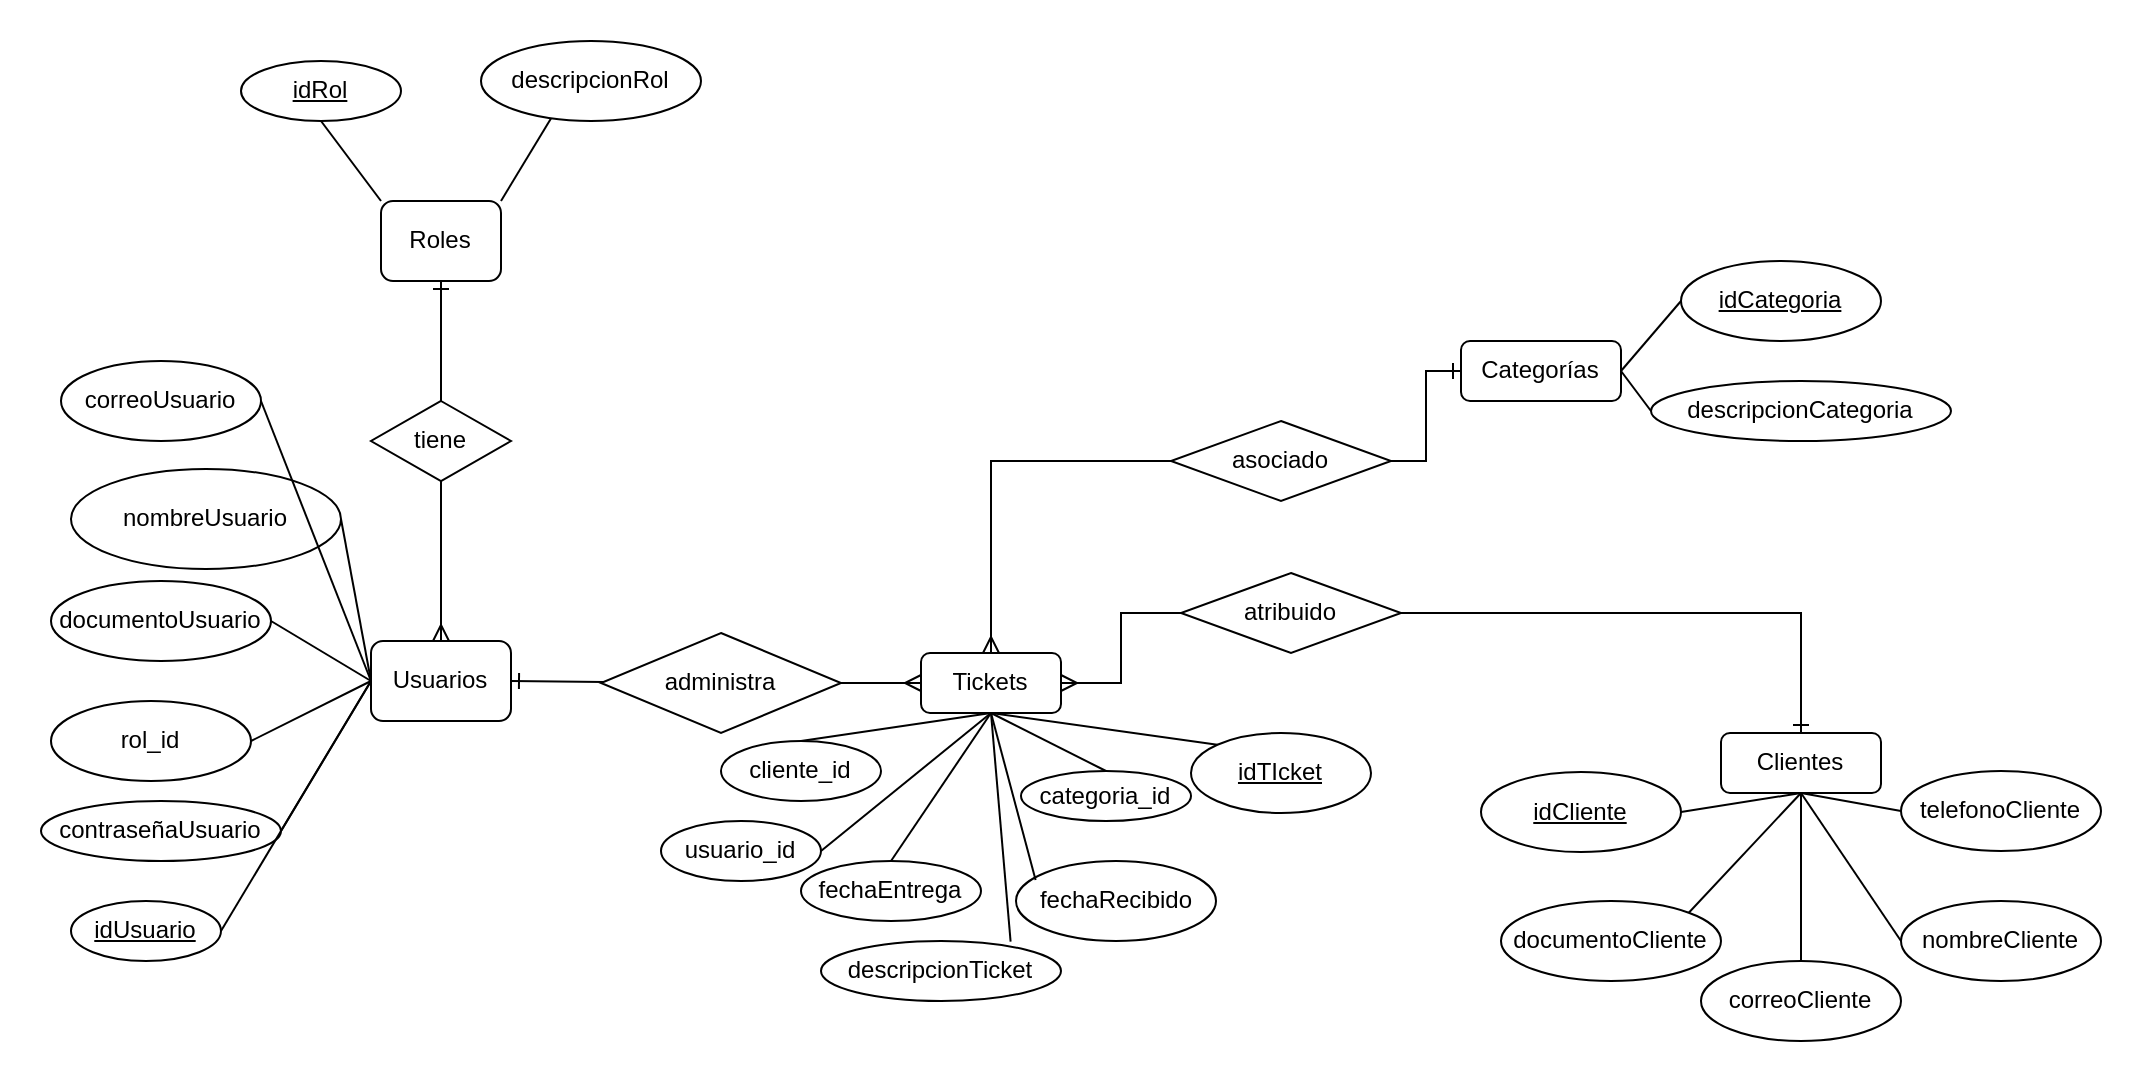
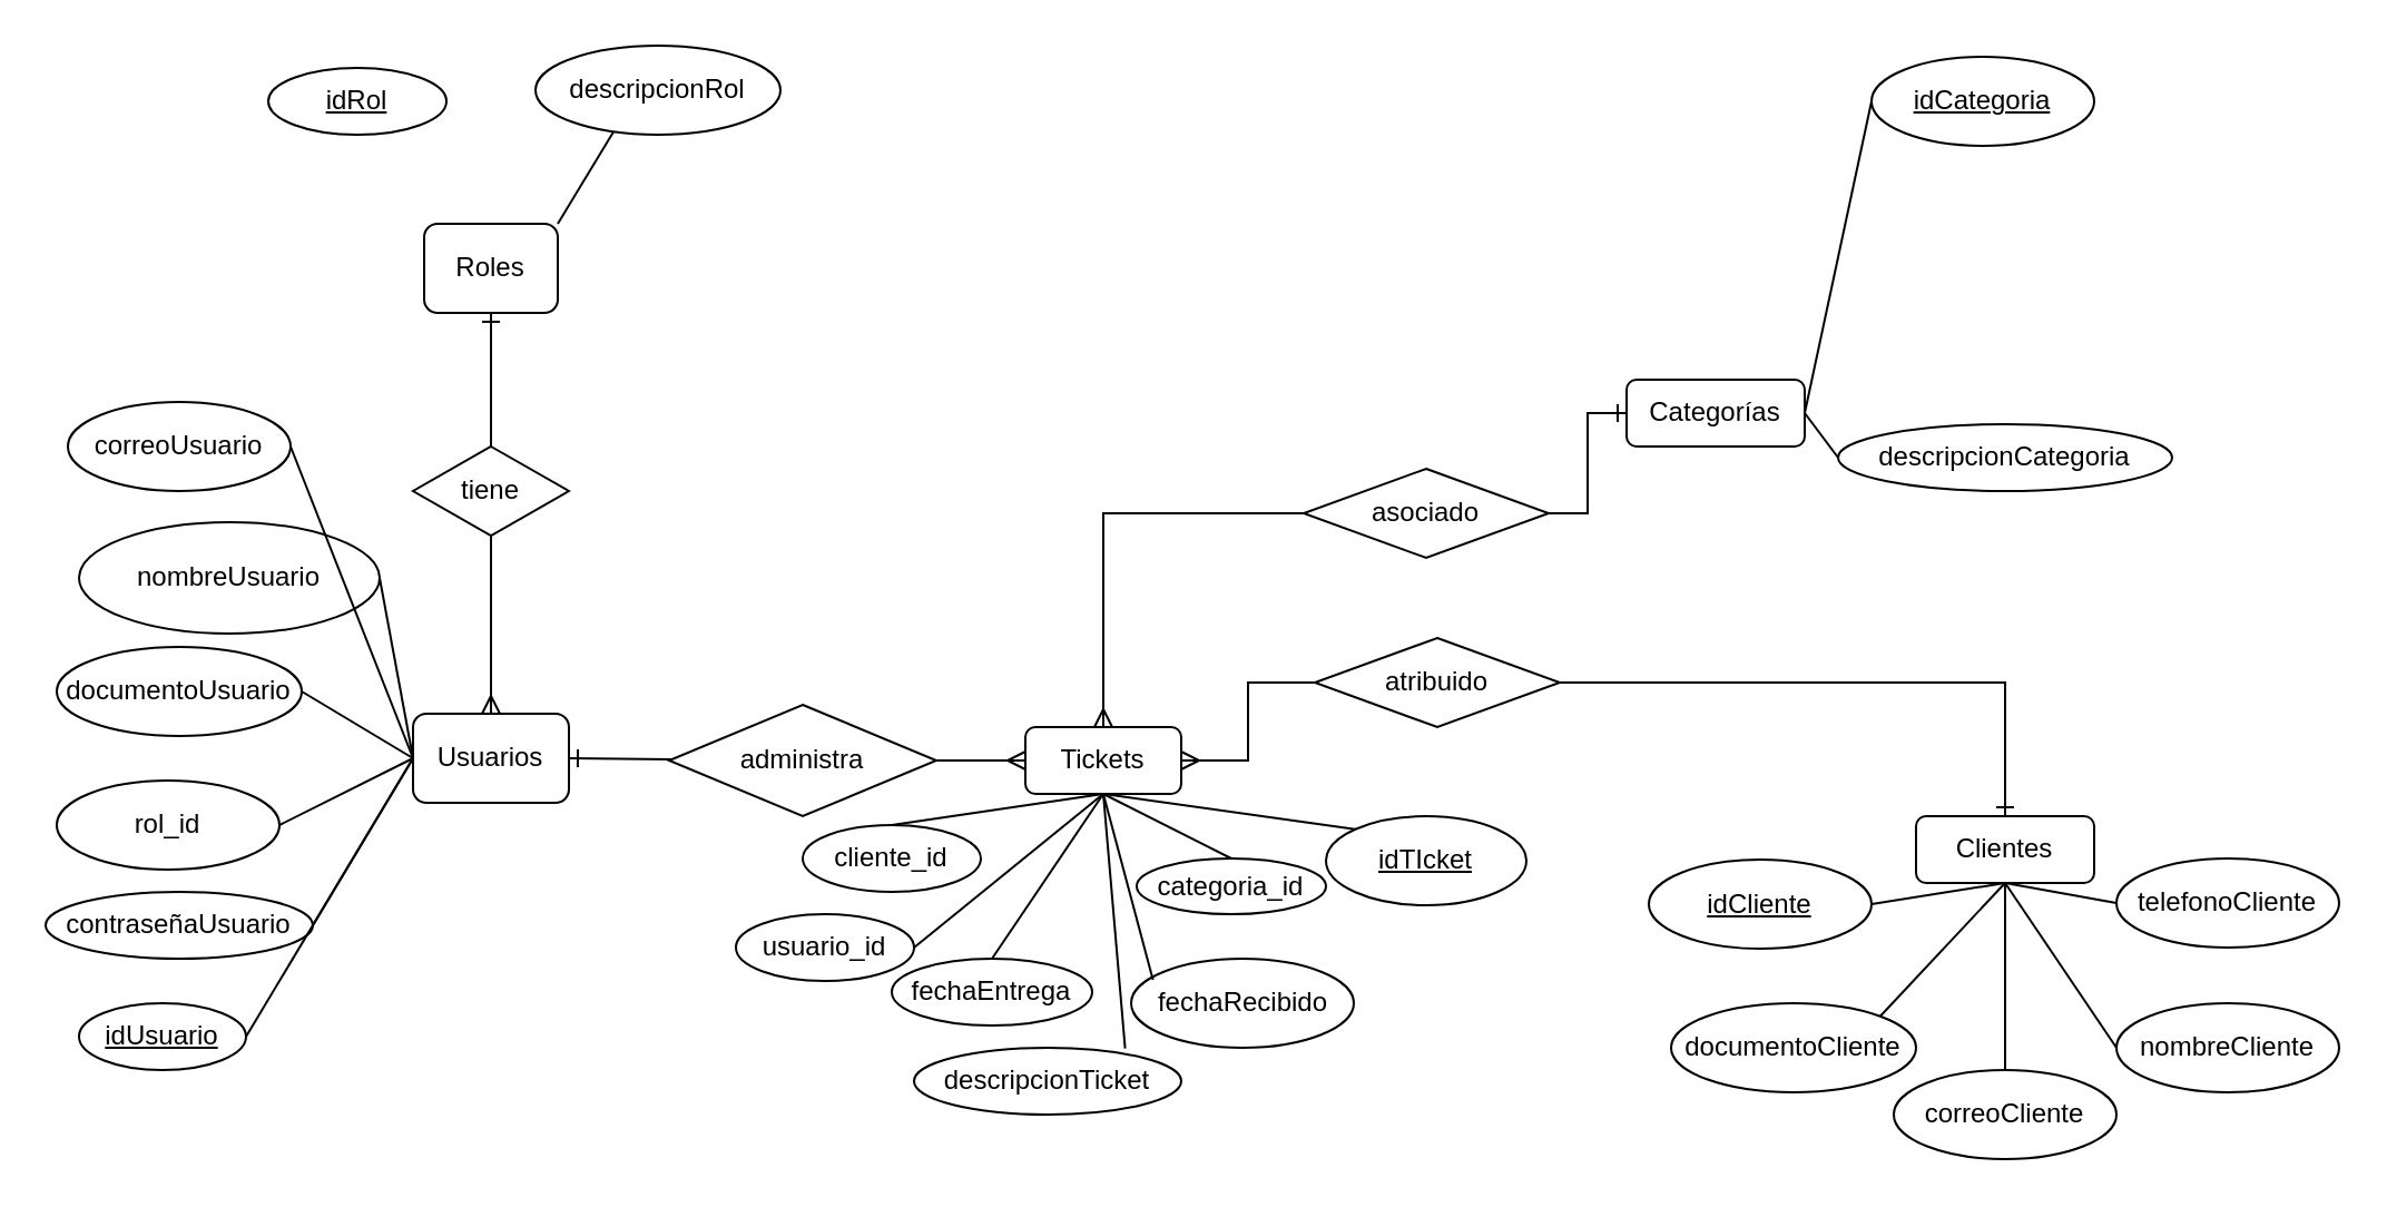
  <mxCell id="0" />
  <mxCell id="1" parent="0" />
  <mxCell id="2" value="Roles" style="rounded=1;whiteSpace=wrap;html=1;" parent="1" vertex="1"><mxGeometry x="190" y="100" width="60" height="40" as="geometry" /></mxCell>
  <mxCell id="3" value="&lt;u&gt;idRol&lt;/u&gt;" style="ellipse;whiteSpace=wrap;html=1;" parent="1" vertex="1"><mxGeometry x="120" y="30" width="80" height="30" as="geometry" /></mxCell>
- <mxCell id="4" value="" style="endArrow=none;html=1;rounded=0;entryX=0.5;entryY=1;entryDx=0;entryDy=0;exitX=0;exitY=0;exitDx=0;exitDy=0;" parent="1" source="2" target="3" edge="1"><mxGeometry width="50" height="50" relative="1" as="geometry"><mxPoint x="70" y="180" as="sourcePoint" /><mxPoint x="120" y="130" as="targetPoint" /></mxGeometry></mxCell>
  <mxCell id="5" value="descripcionRol" style="ellipse;whiteSpace=wrap;html=1;" parent="1" vertex="1"><mxGeometry x="240" y="20" width="110" height="40" as="geometry" /></mxCell>
  <mxCell id="6" value="" style="endArrow=none;html=1;rounded=0;entryX=1;entryY=0;entryDx=0;entryDy=0;exitX=0.318;exitY=0.968;exitDx=0;exitDy=0;exitPerimeter=0;" parent="1" source="5" target="2" edge="1"><mxGeometry width="50" height="50" relative="1" as="geometry"><mxPoint x="240" y="250" as="sourcePoint" /><mxPoint x="290" y="200" as="targetPoint" /></mxGeometry></mxCell>
  <mxCell id="7" value="Usuarios" style="rounded=1;whiteSpace=wrap;html=1;" parent="1" vertex="1"><mxGeometry x="185" y="320" width="70" height="40" as="geometry" /></mxCell>
  <mxCell id="8" value="tiene" style="rhombus;whiteSpace=wrap;html=1;" parent="1" vertex="1"><mxGeometry x="185" y="200" width="70" height="40" as="geometry" /></mxCell>
  <mxCell id="9" value="" style="fontSize=12;html=1;endArrow=ERmany;rounded=0;entryX=0.5;entryY=0;entryDx=0;entryDy=0;exitX=0.5;exitY=1;exitDx=0;exitDy=0;" parent="1" source="8" target="7" edge="1"><mxGeometry width="100" height="100" relative="1" as="geometry"><mxPoint x="190" y="380" as="sourcePoint" /><mxPoint x="290" y="280" as="targetPoint" /></mxGeometry></mxCell>
  <mxCell id="10" value="" style="fontSize=12;html=1;endArrow=ERone;endFill=1;rounded=0;entryX=0.5;entryY=1;entryDx=0;entryDy=0;" parent="1" source="8" target="2" edge="1"><mxGeometry width="100" height="100" relative="1" as="geometry"><mxPoint x="320" y="260" as="sourcePoint" /><mxPoint x="260" y="180" as="targetPoint" /></mxGeometry></mxCell>
  <mxCell id="11" value="idUsuario" style="ellipse;whiteSpace=wrap;html=1;align=center;fontStyle=4;" parent="1" vertex="1"><mxGeometry x="35" y="450" width="75" height="30" as="geometry" /></mxCell>
  <mxCell id="12" value="rol_id" style="ellipse;whiteSpace=wrap;html=1;align=center;" parent="1" vertex="1"><mxGeometry x="25" y="350" width="100" height="40" as="geometry" /></mxCell>
  <mxCell id="13" value="correoUsuario" style="ellipse;whiteSpace=wrap;html=1;align=center;" parent="1" vertex="1"><mxGeometry x="30" y="180" width="100" height="40" as="geometry" /></mxCell>
  <mxCell id="14" value="documentoUsuario" style="ellipse;whiteSpace=wrap;html=1;align=center;" parent="1" vertex="1"><mxGeometry x="25" y="290" width="110" height="40" as="geometry" /></mxCell>
  <mxCell id="15" value="contraseñaUsuario" style="ellipse;whiteSpace=wrap;html=1;align=center;" parent="1" vertex="1"><mxGeometry x="20" y="400" width="120" height="30" as="geometry" /></mxCell>
  <mxCell id="16" value="&lt;u&gt;idTIcket&lt;/u&gt;" style="ellipse;whiteSpace=wrap;html=1;align=center;" parent="1" vertex="1"><mxGeometry x="595" y="366" width="90" height="40" as="geometry" /></mxCell>
  <mxCell id="17" value="nombreUsuario" style="ellipse;whiteSpace=wrap;html=1;align=center;" parent="1" vertex="1"><mxGeometry x="35" y="234" width="135" height="50" as="geometry" /></mxCell>
  <mxCell id="18" value="descripcionTicket" style="ellipse;whiteSpace=wrap;html=1;align=center;" parent="1" vertex="1"><mxGeometry x="410" y="470" width="120" height="30" as="geometry" /></mxCell>
  <mxCell id="19" value="" style="endArrow=none;html=1;rounded=0;entryX=0;entryY=0.5;entryDx=0;entryDy=0;exitX=1;exitY=0.5;exitDx=0;exitDy=0;" parent="1" source="12" target="7" edge="1"><mxGeometry width="50" height="50" relative="1" as="geometry"><mxPoint x="40" y="280" as="sourcePoint" /><mxPoint x="90" y="230" as="targetPoint" /></mxGeometry></mxCell>
  <mxCell id="20" value="" style="endArrow=none;html=1;rounded=0;entryX=0;entryY=0.5;entryDx=0;entryDy=0;exitX=1;exitY=0.5;exitDx=0;exitDy=0;" parent="1" source="17" target="7" edge="1"><mxGeometry width="50" height="50" relative="1" as="geometry"><mxPoint x="150" y="420" as="sourcePoint" /><mxPoint x="200" y="370" as="targetPoint" /></mxGeometry></mxCell>
  <mxCell id="21" value="" style="endArrow=none;html=1;rounded=0;entryX=0;entryY=0.5;entryDx=0;entryDy=0;exitX=1;exitY=0.5;exitDx=0;exitDy=0;" parent="1" source="14" target="7" edge="1"><mxGeometry width="50" height="50" relative="1" as="geometry"><mxPoint x="200" y="430" as="sourcePoint" /><mxPoint x="250" y="380" as="targetPoint" /></mxGeometry></mxCell>
  <mxCell id="22" value="" style="endArrow=none;html=1;rounded=0;entryX=0;entryY=0.5;entryDx=0;entryDy=0;exitX=1;exitY=0.5;exitDx=0;exitDy=0;" parent="1" source="15" target="7" edge="1"><mxGeometry width="50" height="50" relative="1" as="geometry"><mxPoint x="140" y="510" as="sourcePoint" /><mxPoint x="190" y="460" as="targetPoint" /></mxGeometry></mxCell>
  <mxCell id="23" value="" style="endArrow=none;html=1;rounded=0;entryX=0;entryY=0.5;entryDx=0;entryDy=0;exitX=1;exitY=0.5;exitDx=0;exitDy=0;" parent="1" source="11" target="7" edge="1"><mxGeometry width="50" height="50" relative="1" as="geometry"><mxPoint x="380" y="500" as="sourcePoint" /><mxPoint x="430" y="450" as="targetPoint" /></mxGeometry></mxCell>
  <mxCell id="24" value="" style="endArrow=none;html=1;rounded=0;entryX=1;entryY=0.5;entryDx=0;entryDy=0;exitX=0;exitY=0.5;exitDx=0;exitDy=0;" parent="1" source="7" target="13" edge="1"><mxGeometry width="50" height="50" relative="1" as="geometry"><mxPoint x="250" y="320" as="sourcePoint" /><mxPoint x="300" y="270" as="targetPoint" /></mxGeometry></mxCell>
  <mxCell id="25" value="Tickets" style="rounded=1;whiteSpace=wrap;html=1;direction=west;" parent="1" vertex="1"><mxGeometry x="460" y="326" width="70" height="30" as="geometry" /></mxCell>
  <mxCell id="26" value="administra" style="rhombus;whiteSpace=wrap;html=1;" parent="1" vertex="1"><mxGeometry x="300" y="316" width="120" height="50" as="geometry" /></mxCell>
  <mxCell id="27" value="" style="fontSize=12;html=1;endArrow=ERmany;rounded=0;entryX=1;entryY=0.5;entryDx=0;entryDy=0;exitX=1;exitY=0.5;exitDx=0;exitDy=0;" parent="1" source="26" target="25" edge="1"><mxGeometry width="100" height="100" relative="1" as="geometry"><mxPoint x="240" y="456" as="sourcePoint" /><mxPoint x="320" y="536" as="targetPoint" /></mxGeometry></mxCell>
  <mxCell id="28" value="" style="fontSize=12;html=1;endArrow=ERone;endFill=1;rounded=0;entryX=1;entryY=0.5;entryDx=0;entryDy=0;" parent="1" source="26" target="7" edge="1"><mxGeometry width="100" height="100" relative="1" as="geometry"><mxPoint x="240" y="260" as="sourcePoint" /><mxPoint x="240" y="200" as="targetPoint" /></mxGeometry></mxCell>
  <mxCell id="29" value="cliente_id" style="ellipse;whiteSpace=wrap;html=1;align=center;" parent="1" vertex="1"><mxGeometry x="360" y="370" width="80" height="30" as="geometry" /></mxCell>
  <mxCell id="30" value="correoCliente" style="ellipse;whiteSpace=wrap;html=1;align=center;" parent="1" vertex="1"><mxGeometry x="850" y="480" width="100" height="40" as="geometry" /></mxCell>
  <mxCell id="31" value="categoria_id" style="ellipse;whiteSpace=wrap;html=1;align=center;" parent="1" vertex="1"><mxGeometry x="510" y="385" width="85" height="25" as="geometry" /></mxCell>
  <mxCell id="32" value="usuario_id" style="ellipse;whiteSpace=wrap;html=1;align=center;" parent="1" vertex="1"><mxGeometry x="330" y="410" width="80" height="30" as="geometry" /></mxCell>
  <mxCell id="33" value="documentoCliente" style="ellipse;whiteSpace=wrap;html=1;align=center;" parent="1" vertex="1"><mxGeometry x="750" y="450" width="110" height="40" as="geometry" /></mxCell>
  <mxCell id="34" value="telefonoCliente" style="ellipse;whiteSpace=wrap;html=1;align=center;" parent="1" vertex="1"><mxGeometry x="950" y="385" width="100" height="40" as="geometry" /></mxCell>
  <mxCell id="35" value="fechaEntrega" style="ellipse;whiteSpace=wrap;html=1;align=center;" parent="1" vertex="1"><mxGeometry x="400" y="430" width="90" height="30" as="geometry" /></mxCell>
  <mxCell id="36" value="fechaRecibido" style="ellipse;whiteSpace=wrap;html=1;align=center;" parent="1" vertex="1"><mxGeometry x="507.5" y="430" width="100" height="40" as="geometry" /></mxCell>
  <mxCell id="37" value="" style="endArrow=none;html=1;rounded=0;entryX=0.5;entryY=0;entryDx=0;entryDy=0;exitX=0.5;exitY=0;exitDx=0;exitDy=0;" parent="1" source="29" target="25" edge="1"><mxGeometry width="50" height="50" relative="1" as="geometry"><mxPoint x="550" y="260" as="sourcePoint" /><mxPoint x="600" y="210" as="targetPoint" /></mxGeometry></mxCell>
  <mxCell id="38" value="" style="endArrow=none;html=1;rounded=0;entryX=0.5;entryY=0;entryDx=0;entryDy=0;exitX=0.5;exitY=0;exitDx=0;exitDy=0;" parent="1" source="31" target="25" edge="1"><mxGeometry width="50" height="50" relative="1" as="geometry"><mxPoint x="690" y="270" as="sourcePoint" /><mxPoint x="740" y="220" as="targetPoint" /></mxGeometry></mxCell>
  <mxCell id="39" value="" style="endArrow=none;html=1;rounded=0;entryX=0.5;entryY=0;entryDx=0;entryDy=0;exitX=1;exitY=0.5;exitDx=0;exitDy=0;" parent="1" source="32" target="25" edge="1"><mxGeometry width="50" height="50" relative="1" as="geometry"><mxPoint x="610" y="330" as="sourcePoint" /><mxPoint x="660" y="280" as="targetPoint" /></mxGeometry></mxCell>
  <mxCell id="40" value="" style="endArrow=none;html=1;rounded=0;entryX=0.5;entryY=0;entryDx=0;entryDy=0;exitX=0.5;exitY=0;exitDx=0;exitDy=0;" parent="1" source="35" target="25" edge="1"><mxGeometry width="50" height="50" relative="1" as="geometry"><mxPoint x="780" y="320" as="sourcePoint" /><mxPoint x="830" y="270" as="targetPoint" /></mxGeometry></mxCell>
  <mxCell id="41" value="" style="endArrow=none;html=1;rounded=0;entryX=0.5;entryY=0;entryDx=0;entryDy=0;exitX=0.79;exitY=0.011;exitDx=0;exitDy=0;exitPerimeter=0;" parent="1" source="18" target="25" edge="1"><mxGeometry width="50" height="50" relative="1" as="geometry"><mxPoint x="830" y="260" as="sourcePoint" /><mxPoint x="880" y="210" as="targetPoint" /></mxGeometry></mxCell>
  <mxCell id="42" value="" style="endArrow=none;html=1;rounded=0;entryX=0.5;entryY=0;entryDx=0;entryDy=0;exitX=0.098;exitY=0.238;exitDx=0;exitDy=0;exitPerimeter=0;" parent="1" source="36" target="25" edge="1"><mxGeometry width="50" height="50" relative="1" as="geometry"><mxPoint x="800" y="290" as="sourcePoint" /><mxPoint x="850" y="240" as="targetPoint" /></mxGeometry></mxCell>
  <mxCell id="43" value="" style="endArrow=none;html=1;rounded=0;entryX=0.5;entryY=0;entryDx=0;entryDy=0;exitX=0;exitY=0;exitDx=0;exitDy=0;" parent="1" source="16" target="25" edge="1"><mxGeometry width="50" height="50" relative="1" as="geometry"><mxPoint x="610" y="290" as="sourcePoint" /><mxPoint x="660" y="240" as="targetPoint" /></mxGeometry></mxCell>
  <mxCell id="44" value="&lt;u&gt;idCliente&lt;/u&gt;" style="ellipse;whiteSpace=wrap;html=1;align=center;" parent="1" vertex="1"><mxGeometry x="740" y="385.5" width="100" height="40" as="geometry" /></mxCell>
- <mxCell id="45" value="&lt;u&gt;idCategoria&lt;/u&gt;" style="ellipse;whiteSpace=wrap;html=1;align=center;" parent="1" vertex="1"><mxGeometry x="840" y="130" width="100" height="40" as="geometry" /></mxCell>
+ <mxCell id="45" value="&lt;u&gt;idCategoria&lt;/u&gt;" style="ellipse;whiteSpace=wrap;html=1;align=center;" parent="1" vertex="1"><mxGeometry x="840" y="25" width="100" height="40" as="geometry" /></mxCell>
  <mxCell id="46" value="nombreCliente" style="ellipse;whiteSpace=wrap;html=1;align=center;" parent="1" vertex="1"><mxGeometry x="950" y="450" width="100" height="40" as="geometry" /></mxCell>
  <mxCell id="47" value="Clientes" style="rounded=1;whiteSpace=wrap;html=1;" parent="1" vertex="1"><mxGeometry x="860" y="366" width="80" height="30" as="geometry" /></mxCell>
  <mxCell id="48" value="Categorías" style="rounded=1;whiteSpace=wrap;html=1;" parent="1" vertex="1"><mxGeometry x="730" y="170" width="80" height="30" as="geometry" /></mxCell>
  <mxCell id="49" value="atribuido" style="rhombus;whiteSpace=wrap;html=1;" parent="1" vertex="1"><mxGeometry x="590" y="286" width="110" height="40" as="geometry" /></mxCell>
  <mxCell id="50" value="asociado" style="rhombus;whiteSpace=wrap;html=1;" parent="1" vertex="1"><mxGeometry x="585" y="210" width="110" height="40" as="geometry" /></mxCell>
  <mxCell id="51" value="" style="edgeStyle=entityRelationEdgeStyle;fontSize=12;html=1;endArrow=ERmany;rounded=0;entryX=0;entryY=0.5;entryDx=0;entryDy=0;exitX=0;exitY=0.5;exitDx=0;exitDy=0;" parent="1" source="49" target="25" edge="1"><mxGeometry width="100" height="100" relative="1" as="geometry"><mxPoint x="440" y="310" as="sourcePoint" /><mxPoint x="540" y="210" as="targetPoint" /></mxGeometry></mxCell>
  <mxCell id="52" value="" style="edgeStyle=orthogonalEdgeStyle;fontSize=12;html=1;endArrow=ERmany;rounded=0;entryX=0.5;entryY=1;entryDx=0;entryDy=0;exitX=0;exitY=0.5;exitDx=0;exitDy=0;" parent="1" source="50" target="25" edge="1"><mxGeometry width="100" height="100" relative="1" as="geometry"><mxPoint x="450" y="220" as="sourcePoint" /><mxPoint x="390" y="255" as="targetPoint" /></mxGeometry></mxCell>
  <mxCell id="53" value="" style="edgeStyle=orthogonalEdgeStyle;fontSize=12;html=1;endArrow=ERone;endFill=1;rounded=0;entryX=0;entryY=0.5;entryDx=0;entryDy=0;exitX=1;exitY=0.5;exitDx=0;exitDy=0;" parent="1" source="50" target="48" edge="1"><mxGeometry width="100" height="100" relative="1" as="geometry"><mxPoint x="640" y="600" as="sourcePoint" /><mxPoint x="740" y="500" as="targetPoint" /></mxGeometry></mxCell>
  <mxCell id="54" value="" style="edgeStyle=orthogonalEdgeStyle;fontSize=12;html=1;endArrow=ERone;endFill=1;rounded=0;entryX=0.5;entryY=0;entryDx=0;entryDy=0;exitX=1;exitY=0.5;exitDx=0;exitDy=0;" parent="1" source="49" target="47" edge="1"><mxGeometry width="100" height="100" relative="1" as="geometry"><mxPoint x="810" y="355" as="sourcePoint" /><mxPoint x="845" y="310" as="targetPoint" /></mxGeometry></mxCell>
  <mxCell id="55" value="" style="endArrow=none;html=1;rounded=0;entryX=0.5;entryY=1;entryDx=0;entryDy=0;exitX=1;exitY=0.5;exitDx=0;exitDy=0;" parent="1" source="44" target="47" edge="1"><mxGeometry width="50" height="50" relative="1" as="geometry"><mxPoint x="760" y="630" as="sourcePoint" /><mxPoint x="810" y="580" as="targetPoint" /></mxGeometry></mxCell>
  <mxCell id="56" value="" style="endArrow=none;html=1;rounded=0;entryX=0.5;entryY=1;entryDx=0;entryDy=0;exitX=1;exitY=0;exitDx=0;exitDy=0;" parent="1" source="33" target="47" edge="1"><mxGeometry width="50" height="50" relative="1" as="geometry"><mxPoint x="910" y="610" as="sourcePoint" /><mxPoint x="960" y="560" as="targetPoint" /></mxGeometry></mxCell>
  <mxCell id="57" value="" style="endArrow=none;html=1;rounded=0;entryX=0.5;entryY=1;entryDx=0;entryDy=0;exitX=0.5;exitY=0;exitDx=0;exitDy=0;" parent="1" source="30" target="47" edge="1"><mxGeometry width="50" height="50" relative="1" as="geometry"><mxPoint x="730" y="640" as="sourcePoint" /><mxPoint x="780" y="590" as="targetPoint" /></mxGeometry></mxCell>
  <mxCell id="58" value="" style="endArrow=none;html=1;rounded=0;entryX=0.5;entryY=1;entryDx=0;entryDy=0;exitX=0;exitY=0.5;exitDx=0;exitDy=0;" parent="1" source="34" target="47" edge="1"><mxGeometry width="50" height="50" relative="1" as="geometry"><mxPoint x="910" y="480" as="sourcePoint" /><mxPoint x="960" y="430" as="targetPoint" /></mxGeometry></mxCell>
  <mxCell id="59" value="" style="endArrow=none;html=1;rounded=0;entryX=0.5;entryY=1;entryDx=0;entryDy=0;exitX=0;exitY=0.5;exitDx=0;exitDy=0;" parent="1" source="46" target="47" edge="1"><mxGeometry width="50" height="50" relative="1" as="geometry"><mxPoint x="890" y="610" as="sourcePoint" /><mxPoint x="940" y="560" as="targetPoint" /></mxGeometry></mxCell>
  <mxCell id="60" value="descripcionCategoria" style="ellipse;whiteSpace=wrap;html=1;align=center;" parent="1" vertex="1"><mxGeometry x="825" y="190" width="150" height="30" as="geometry" /></mxCell>
  <mxCell id="61" value="" style="endArrow=none;html=1;rounded=0;entryX=0;entryY=0.5;entryDx=0;entryDy=0;exitX=1;exitY=0.5;exitDx=0;exitDy=0;" parent="1" source="48" target="45" edge="1"><mxGeometry width="50" height="50" relative="1" as="geometry"><mxPoint x="640" y="140" as="sourcePoint" /><mxPoint x="690" y="90" as="targetPoint" /></mxGeometry></mxCell>
  <mxCell id="62" value="" style="endArrow=none;html=1;rounded=0;entryX=0;entryY=0.5;entryDx=0;entryDy=0;exitX=1;exitY=0.5;exitDx=0;exitDy=0;" parent="1" source="48" target="60" edge="1"><mxGeometry width="50" height="50" relative="1" as="geometry"><mxPoint x="800" y="75" as="sourcePoint" /><mxPoint x="830" y="30" as="targetPoint" /></mxGeometry></mxCell>
